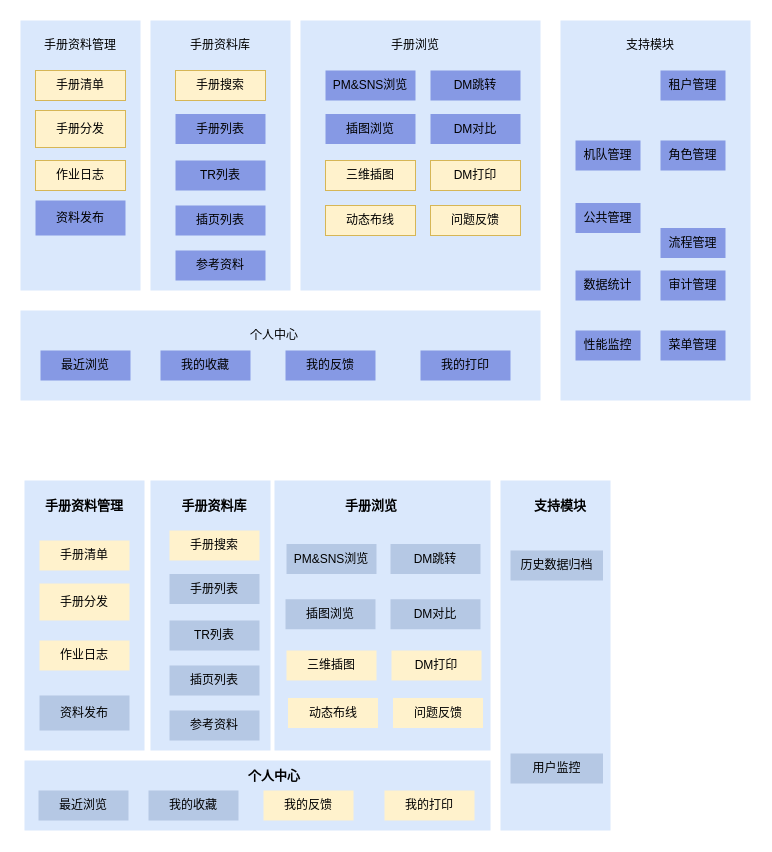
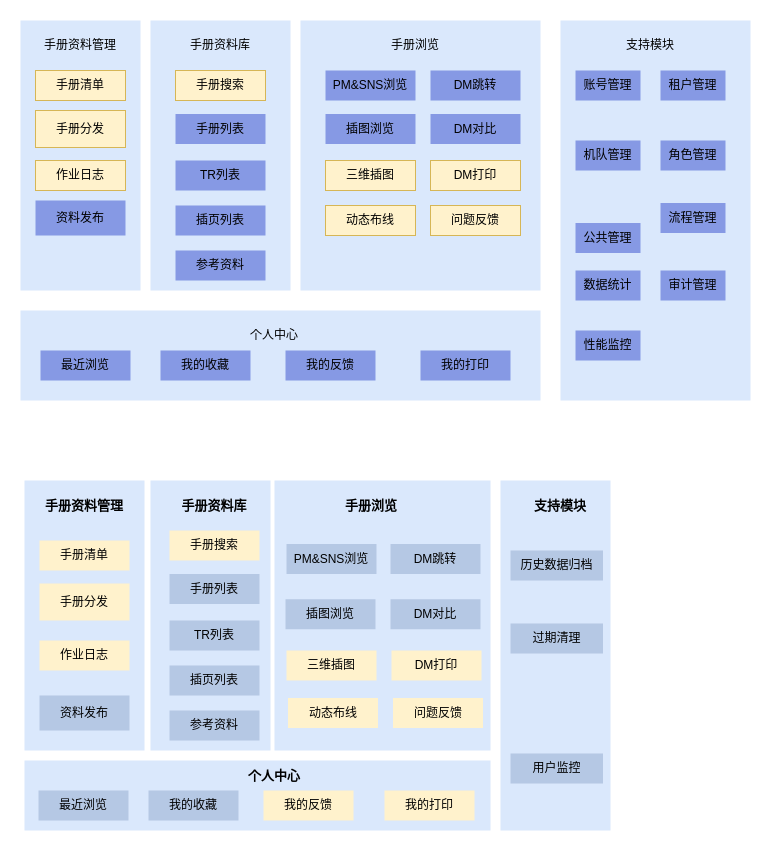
  <mxCell id="0" />
  <mxCell id="1" parent="0" />
  <mxCell id="2" value="" style="rounded=0;whiteSpace=wrap;html=1;fillColor=#dae8fc;strokeColor=none;" vertex="1" parent="1"><mxGeometry x="20" y="20" width="120" height="270" as="geometry" /></mxCell>
  <mxCell id="3" value="手册清单" style="rounded=0;whiteSpace=wrap;html=1;fillColor=#fff2cc;strokeColor=#d6b656;" vertex="1" parent="1"><mxGeometry x="35" y="70" width="90" height="30" as="geometry" /></mxCell>
  <mxCell id="4" value="手册资料管理" style="text;html=1;align=center;verticalAlign=middle;whiteSpace=wrap;rounded=0;" vertex="1" parent="1"><mxGeometry x="40" y="30" width="80" height="30" as="geometry" /></mxCell>
  <mxCell id="5" value="手册分发" style="rounded=0;whiteSpace=wrap;html=1;fillColor=#fff2cc;strokeColor=#d6b656;" vertex="1" parent="1"><mxGeometry x="35" y="110" width="90" height="37" as="geometry" /></mxCell>
  <mxCell id="6" value="作业日志" style="rounded=0;whiteSpace=wrap;html=1;fillColor=#fff2cc;strokeColor=#d6b656;" vertex="1" parent="1"><mxGeometry x="35" y="160" width="90" height="30" as="geometry" /></mxCell>
  <mxCell id="7" value="资料发布" style="rounded=0;whiteSpace=wrap;html=1;fillColor=light-dark(#8699e4, #ededed);strokeColor=none;" vertex="1" parent="1"><mxGeometry x="35" y="200" width="90" height="35" as="geometry" /></mxCell>
  <mxCell id="8" value="" style="rounded=0;whiteSpace=wrap;html=1;fillColor=#dae8fc;strokeColor=none;" vertex="1" parent="1"><mxGeometry x="150" y="20" width="140" height="270" as="geometry" /></mxCell>
  <mxCell id="9" value="手册搜索" style="rounded=0;whiteSpace=wrap;html=1;fillColor=#fff2cc;strokeColor=#d6b656;" vertex="1" parent="1"><mxGeometry x="175" y="70" width="90" height="30" as="geometry" /></mxCell>
  <mxCell id="10" value="手册资料库" style="text;html=1;align=center;verticalAlign=middle;whiteSpace=wrap;rounded=0;" vertex="1" parent="1"><mxGeometry x="180" y="30" width="80" height="30" as="geometry" /></mxCell>
  <mxCell id="11" value="手册列表" style="rounded=0;whiteSpace=wrap;html=1;fillColor=light-dark(#8699e4, #ededed);strokeColor=none;" vertex="1" parent="1"><mxGeometry x="175" y="113.5" width="90" height="30" as="geometry" /></mxCell>
  <mxCell id="12" value="TR列表" style="rounded=0;whiteSpace=wrap;html=1;fillColor=light-dark(#8699e4, #ededed);strokeColor=none;" vertex="1" parent="1"><mxGeometry x="175" y="160" width="90" height="30" as="geometry" /></mxCell>
  <mxCell id="13" value="插页列表" style="rounded=0;whiteSpace=wrap;html=1;fillColor=light-dark(#8699e4, #ededed);strokeColor=none;" vertex="1" parent="1"><mxGeometry x="175" y="205" width="90" height="30" as="geometry" /></mxCell>
  <mxCell id="14" value="参考资料" style="rounded=0;whiteSpace=wrap;html=1;fillColor=light-dark(#8699e4, #ededed);strokeColor=none;" vertex="1" parent="1"><mxGeometry x="175" y="250" width="90" height="30" as="geometry" /></mxCell>
  <mxCell id="15" value="" style="rounded=0;whiteSpace=wrap;html=1;fillColor=#dae8fc;strokeColor=none;" vertex="1" parent="1"><mxGeometry x="300" y="20" width="240" height="270" as="geometry" /></mxCell>
  <mxCell id="16" value="手册浏览" style="text;html=1;align=center;verticalAlign=middle;whiteSpace=wrap;rounded=0;" vertex="1" parent="1"><mxGeometry x="375" y="30" width="80" height="30" as="geometry" /></mxCell>
  <mxCell id="17" value="PM&amp;amp;SNS浏览" style="rounded=0;whiteSpace=wrap;html=1;fillColor=light-dark(#8699e4, #ededed);strokeColor=none;" vertex="1" parent="1"><mxGeometry x="325" y="70" width="90" height="30" as="geometry" /></mxCell>
  <mxCell id="18" value="插图浏览" style="rounded=0;whiteSpace=wrap;html=1;fillColor=light-dark(#8699e4, #ededed);strokeColor=none;" vertex="1" parent="1"><mxGeometry x="325" y="113.5" width="90" height="30" as="geometry" /></mxCell>
  <mxCell id="19" value="三维插图" style="rounded=0;whiteSpace=wrap;html=1;fillColor=#fff2cc;strokeColor=#d6b656;" vertex="1" parent="1"><mxGeometry x="325" y="160" width="90" height="30" as="geometry" /></mxCell>
  <mxCell id="20" value="DM跳转" style="rounded=0;whiteSpace=wrap;html=1;fillColor=light-dark(#8699e4, #ededed);strokeColor=none;" vertex="1" parent="1"><mxGeometry x="430" y="70" width="90" height="30" as="geometry" /></mxCell>
  <mxCell id="21" value="DM对比" style="rounded=0;whiteSpace=wrap;html=1;fillColor=light-dark(#8699e4, #ededed);strokeColor=none;" vertex="1" parent="1"><mxGeometry x="430" y="113.5" width="90" height="30" as="geometry" /></mxCell>
  <mxCell id="22" value="DM打印" style="rounded=0;whiteSpace=wrap;html=1;fillColor=#fff2cc;strokeColor=#d6b656;" vertex="1" parent="1"><mxGeometry x="430" y="160" width="90" height="30" as="geometry" /></mxCell>
  <mxCell id="23" value="动态布线" style="rounded=0;whiteSpace=wrap;html=1;fillColor=#fff2cc;strokeColor=#d6b656;" vertex="1" parent="1"><mxGeometry x="325" y="205" width="90" height="30" as="geometry" /></mxCell>
  <mxCell id="24" value="问题反馈" style="rounded=0;whiteSpace=wrap;html=1;fillColor=#fff2cc;strokeColor=#d6b656;" vertex="1" parent="1"><mxGeometry x="430" y="205" width="90" height="30" as="geometry" /></mxCell>
  <mxCell id="25" value="" style="rounded=0;whiteSpace=wrap;html=1;fillColor=#dae8fc;strokeColor=none;" vertex="1" parent="1"><mxGeometry x="20" y="310" width="520" height="90" as="geometry" /></mxCell>
  <mxCell id="26" value="个人中心" style="text;html=1;align=center;verticalAlign=middle;whiteSpace=wrap;rounded=0;" vertex="1" parent="1"><mxGeometry x="234" y="320" width="80" height="30" as="geometry" /></mxCell>
  <mxCell id="27" value="最近浏览" style="rounded=0;whiteSpace=wrap;html=1;fillColor=light-dark(#8699e4, #ededed);strokeColor=none;" vertex="1" parent="1"><mxGeometry x="40" y="350" width="90" height="30" as="geometry" /></mxCell>
  <mxCell id="28" value="我的收藏" style="rounded=0;whiteSpace=wrap;html=1;fillColor=light-dark(#8699e4, #ededed);strokeColor=none;" vertex="1" parent="1"><mxGeometry x="160" y="350" width="90" height="30" as="geometry" /></mxCell>
  <mxCell id="29" value="我的打印" style="rounded=0;whiteSpace=wrap;html=1;fillColor=light-dark(#8699e4, #ededed);strokeColor=none;" vertex="1" parent="1"><mxGeometry x="420" y="350" width="90" height="30" as="geometry" /></mxCell>
  <mxCell id="30" value="我的反馈" style="rounded=0;whiteSpace=wrap;html=1;fillColor=light-dark(#8699e4, #ededed);strokeColor=none;" vertex="1" parent="1"><mxGeometry x="285" y="350" width="90" height="30" as="geometry" /></mxCell>
  <mxCell id="31" value="" style="rounded=0;whiteSpace=wrap;html=1;fillColor=#dae8fc;strokeColor=none;" vertex="1" parent="1"><mxGeometry x="560" y="20" width="190" height="380" as="geometry" /></mxCell>
  <mxCell id="32" value="支持模块" style="text;html=1;align=center;verticalAlign=middle;whiteSpace=wrap;rounded=0;" vertex="1" parent="1"><mxGeometry x="610" y="30" width="80" height="30" as="geometry" /></mxCell>
+ <mxCell id="33" value="账号管理" style="rounded=0;whiteSpace=wrap;html=1;fillColor=light-dark(#8699e4, #ededed);strokeColor=none;" vertex="1" parent="1"><mxGeometry x="575" y="70" width="65" height="30" as="geometry" /></mxCell>
  <mxCell id="34" value="租户管理" style="rounded=0;whiteSpace=wrap;html=1;fillColor=light-dark(#8699e4, #ededed);strokeColor=none;" vertex="1" parent="1"><mxGeometry x="660" y="70" width="65" height="30" as="geometry" /></mxCell>
  <mxCell id="35" value="机队管理" style="rounded=0;whiteSpace=wrap;html=1;fillColor=light-dark(#8699e4, #ededed);strokeColor=none;" vertex="1" parent="1"><mxGeometry x="575" y="140" width="65" height="30" as="geometry" /></mxCell>
  <mxCell id="36" value="角色管理" style="rounded=0;whiteSpace=wrap;html=1;fillColor=light-dark(#8699e4, #ededed);strokeColor=none;" vertex="1" parent="1"><mxGeometry x="660" y="140" width="65" height="30" as="geometry" /></mxCell>
- <mxCell id="37" value="公共管理" style="rounded=0;whiteSpace=wrap;html=1;fillColor=light-dark(#8699e4, #ededed);strokeColor=none;" vertex="1" parent="1"><mxGeometry x="575" y="202.5" width="65" height="30" as="geometry" /></mxCell>
- <mxCell id="38" value="流程管理" style="rounded=0;whiteSpace=wrap;html=1;fillColor=light-dark(#8699e4, #ededed);strokeColor=none;" vertex="1" parent="1"><mxGeometry x="660" y="227.5" width="65" height="30" as="geometry" /></mxCell>
+ <mxCell id="37" value="公共管理" style="rounded=0;whiteSpace=wrap;html=1;fillColor=light-dark(#8699e4, #ededed);strokeColor=none;" vertex="1" parent="1"><mxGeometry x="575" y="222.5" width="65" height="30" as="geometry" /></mxCell>
+ <mxCell id="38" value="流程管理" style="rounded=0;whiteSpace=wrap;html=1;fillColor=light-dark(#8699e4, #ededed);strokeColor=none;" vertex="1" parent="1"><mxGeometry x="660" y="202.5" width="65" height="30" as="geometry" /></mxCell>
  <mxCell id="39" value="数据统计" style="rounded=0;whiteSpace=wrap;html=1;fillColor=light-dark(#8699e4, #ededed);strokeColor=none;" vertex="1" parent="1"><mxGeometry x="575" y="270" width="65" height="30" as="geometry" /></mxCell>
  <mxCell id="40" value="审计管理" style="rounded=0;whiteSpace=wrap;html=1;fillColor=light-dark(#8699e4, #ededed);strokeColor=none;" vertex="1" parent="1"><mxGeometry x="660" y="270" width="65" height="30" as="geometry" /></mxCell>
  <mxCell id="41" value="性能监控" style="rounded=0;whiteSpace=wrap;html=1;fillColor=light-dark(#8699e4, #ededed);strokeColor=none;" vertex="1" parent="1"><mxGeometry x="575" y="330" width="65" height="30" as="geometry" /></mxCell>
- <mxCell id="42" value="菜单管理" style="rounded=0;whiteSpace=wrap;html=1;fillColor=light-dark(#8699e4, #ededed);strokeColor=none;" vertex="1" parent="1"><mxGeometry x="660" y="330" width="65" height="30" as="geometry" /></mxCell>
  <mxCell id="43" value="" style="rounded=0;whiteSpace=wrap;html=1;fillColor=#dae8fc;strokeColor=none;" vertex="1" parent="1"><mxGeometry x="24" y="480" width="120" height="270" as="geometry" /></mxCell>
  <mxCell id="44" value="手册清单" style="rounded=0;whiteSpace=wrap;html=1;fillColor=#fff2cc;strokeColor=none;" vertex="1" parent="1"><mxGeometry x="39" y="540" width="90" height="30" as="geometry" /></mxCell>
  <mxCell id="45" value="手册资料管理" style="text;html=1;align=center;verticalAlign=middle;whiteSpace=wrap;rounded=0;fontStyle=1;fontSize=13;" vertex="1" parent="1"><mxGeometry x="44" y="490" width="80" height="30" as="geometry" /></mxCell>
  <mxCell id="46" value="手册分发" style="rounded=0;whiteSpace=wrap;html=1;fillColor=#fff2cc;strokeColor=none;" vertex="1" parent="1"><mxGeometry x="39" y="583" width="90" height="37" as="geometry" /></mxCell>
  <mxCell id="47" value="作业日志" style="rounded=0;whiteSpace=wrap;html=1;fillColor=#fff2cc;strokeColor=none;" vertex="1" parent="1"><mxGeometry x="39" y="640" width="90" height="30" as="geometry" /></mxCell>
  <mxCell id="48" value="资料发布" style="rounded=0;whiteSpace=wrap;html=1;fillColor=light-dark(#B5C8E4,#EDEDED);strokeColor=none;" vertex="1" parent="1"><mxGeometry x="39" y="695" width="90" height="35" as="geometry" /></mxCell>
  <mxCell id="49" value="" style="rounded=0;whiteSpace=wrap;html=1;fillColor=#dae8fc;strokeColor=none;" vertex="1" parent="1"><mxGeometry x="150" y="480" width="120" height="270" as="geometry" /></mxCell>
  <mxCell id="50" value="手册搜索" style="rounded=0;whiteSpace=wrap;html=1;fillColor=#fff2cc;strokeColor=none;" vertex="1" parent="1"><mxGeometry x="169" y="530" width="90" height="30" as="geometry" /></mxCell>
  <mxCell id="51" value="手册资料库" style="text;html=1;align=center;verticalAlign=middle;whiteSpace=wrap;rounded=0;fontStyle=1;fontSize=13;" vertex="1" parent="1"><mxGeometry x="174" y="490" width="80" height="30" as="geometry" /></mxCell>
  <mxCell id="52" value="手册列表" style="rounded=0;whiteSpace=wrap;html=1;fillColor=light-dark(#B5C8E4,#EDEDED);strokeColor=none;" vertex="1" parent="1"><mxGeometry x="169" y="573.5" width="90" height="30" as="geometry" /></mxCell>
  <mxCell id="53" value="TR列表" style="rounded=0;whiteSpace=wrap;html=1;fillColor=light-dark(#B5C8E4,#EDEDED);strokeColor=none;" vertex="1" parent="1"><mxGeometry x="169" y="620" width="90" height="30" as="geometry" /></mxCell>
  <mxCell id="54" value="插页列表" style="rounded=0;whiteSpace=wrap;html=1;fillColor=light-dark(#B5C8E4,#EDEDED);strokeColor=none;" vertex="1" parent="1"><mxGeometry x="169" y="665" width="90" height="30" as="geometry" /></mxCell>
  <mxCell id="55" value="参考资料" style="rounded=0;whiteSpace=wrap;html=1;fillColor=light-dark(#B5C8E4,#EDEDED);strokeColor=none;" vertex="1" parent="1"><mxGeometry x="169" y="710" width="90" height="30" as="geometry" /></mxCell>
  <mxCell id="56" value="" style="rounded=0;whiteSpace=wrap;html=1;fillColor=#dae8fc;strokeColor=none;" vertex="1" parent="1"><mxGeometry x="274" y="480" width="216" height="270" as="geometry" /></mxCell>
  <mxCell id="57" value="手册浏览" style="text;html=1;align=center;verticalAlign=middle;whiteSpace=wrap;rounded=0;fontStyle=1;fontSize=13;" vertex="1" parent="1"><mxGeometry x="331" y="490" width="80" height="30" as="geometry" /></mxCell>
  <mxCell id="58" value="PM&amp;amp;SNS浏览" style="rounded=0;whiteSpace=wrap;html=1;fillColor=light-dark(#B5C8E4,#EDEDED);strokeColor=none;" vertex="1" parent="1"><mxGeometry x="286" y="543.5" width="90" height="30" as="geometry" /></mxCell>
  <mxCell id="59" value="插图浏览" style="rounded=0;whiteSpace=wrap;html=1;fillColor=light-dark(#B5C8E4,#EDEDED);strokeColor=none;" vertex="1" parent="1"><mxGeometry x="285" y="598.75" width="90" height="30" as="geometry" /></mxCell>
  <mxCell id="60" value="三维插图" style="rounded=0;whiteSpace=wrap;html=1;fillColor=#fff2cc;strokeColor=none;" vertex="1" parent="1"><mxGeometry x="286" y="650" width="90" height="30" as="geometry" /></mxCell>
  <mxCell id="61" value="DM跳转" style="rounded=0;whiteSpace=wrap;html=1;fillColor=light-dark(#B5C8E4,#EDEDED);strokeColor=none;" vertex="1" parent="1"><mxGeometry x="390" y="543.5" width="90" height="30" as="geometry" /></mxCell>
  <mxCell id="62" value="DM对比" style="rounded=0;whiteSpace=wrap;html=1;fillColor=light-dark(#B5C8E4,#EDEDED);strokeColor=none;" vertex="1" parent="1"><mxGeometry x="390" y="598.75" width="90" height="30" as="geometry" /></mxCell>
  <mxCell id="63" value="DM打印" style="rounded=0;whiteSpace=wrap;html=1;fillColor=#fff2cc;strokeColor=none;" vertex="1" parent="1"><mxGeometry x="391" y="650" width="90" height="30" as="geometry" /></mxCell>
  <mxCell id="64" value="动态布线" style="rounded=0;whiteSpace=wrap;html=1;fillColor=#fff2cc;strokeColor=none;" vertex="1" parent="1"><mxGeometry x="287.5" y="697.5" width="90" height="30" as="geometry" /></mxCell>
  <mxCell id="65" value="问题反馈" style="rounded=0;whiteSpace=wrap;html=1;fillColor=#fff2cc;strokeColor=none;" vertex="1" parent="1"><mxGeometry x="392.5" y="697.5" width="90" height="30" as="geometry" /></mxCell>
  <mxCell id="66" value="" style="rounded=0;whiteSpace=wrap;html=1;fillColor=#dae8fc;strokeColor=none;" vertex="1" parent="1"><mxGeometry x="24" y="760" width="466" height="70" as="geometry" /></mxCell>
  <mxCell id="67" value="个人中心" style="text;html=1;align=center;verticalAlign=middle;whiteSpace=wrap;rounded=0;fontStyle=1;fontSize=13;" vertex="1" parent="1"><mxGeometry x="234" y="760" width="80" height="30" as="geometry" /></mxCell>
  <mxCell id="68" value="最近浏览" style="rounded=0;whiteSpace=wrap;html=1;fillColor=light-dark(#B5C8E4,#EDEDED);strokeColor=none;" vertex="1" parent="1"><mxGeometry x="38" y="790" width="90" height="30" as="geometry" /></mxCell>
  <mxCell id="69" value="我的收藏" style="rounded=0;whiteSpace=wrap;html=1;fillColor=light-dark(#B5C8E4,#EDEDED);strokeColor=none;" vertex="1" parent="1"><mxGeometry x="148" y="790" width="90" height="30" as="geometry" /></mxCell>
  <mxCell id="70" value="我的打印" style="rounded=0;whiteSpace=wrap;html=1;fillColor=#fff2cc;strokeColor=none;" vertex="1" parent="1"><mxGeometry x="384" y="790" width="90" height="30" as="geometry" /></mxCell>
  <mxCell id="71" value="我的反馈" style="rounded=0;whiteSpace=wrap;html=1;fillColor=#fff2cc;strokeColor=none;" vertex="1" parent="1"><mxGeometry x="263" y="790" width="90" height="30" as="geometry" /></mxCell>
  <mxCell id="72" value="" style="rounded=0;whiteSpace=wrap;html=1;fillColor=#dae8fc;strokeColor=none;" vertex="1" parent="1"><mxGeometry x="500" y="480" width="110" height="350" as="geometry" /></mxCell>
  <mxCell id="73" value="支持模块" style="text;html=1;align=center;verticalAlign=middle;whiteSpace=wrap;rounded=0;fontStyle=1;fontSize=13;" vertex="1" parent="1"><mxGeometry x="520" y="490" width="80" height="30" as="geometry" /></mxCell>
  <mxCell id="74" value="历史数据归档" style="rounded=0;whiteSpace=wrap;html=1;fillColor=light-dark(#B5C8E4,#EDEDED);strokeColor=none;" vertex="1" parent="1"><mxGeometry x="510" y="550" width="92.5" height="30" as="geometry" /></mxCell>
+ <mxCell id="75" value="过期清理" style="rounded=0;whiteSpace=wrap;html=1;fillColor=light-dark(#B5C8E4,#EDEDED);strokeColor=none;" vertex="1" parent="1"><mxGeometry x="510" y="623" width="92.5" height="30" as="geometry" /></mxCell>
  <mxCell id="76" value="用户监控" style="rounded=0;whiteSpace=wrap;html=1;fillColor=light-dark(#B5C8E4,#EDEDED);strokeColor=none;" vertex="1" parent="1"><mxGeometry x="510" y="753" width="92.5" height="30" as="geometry" /></mxCell>
